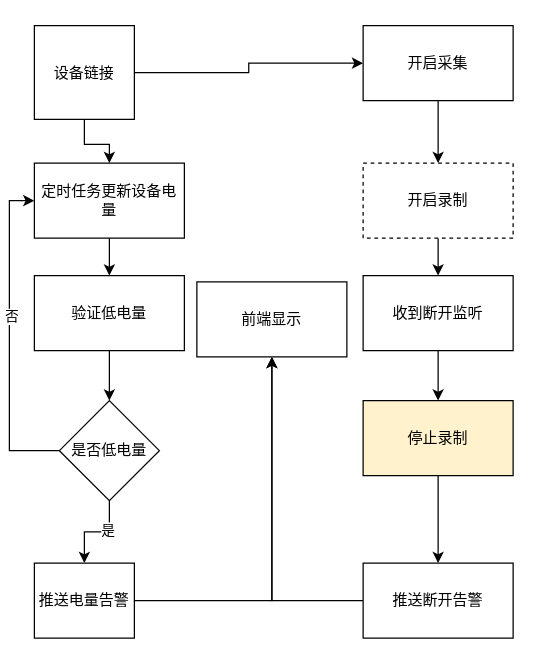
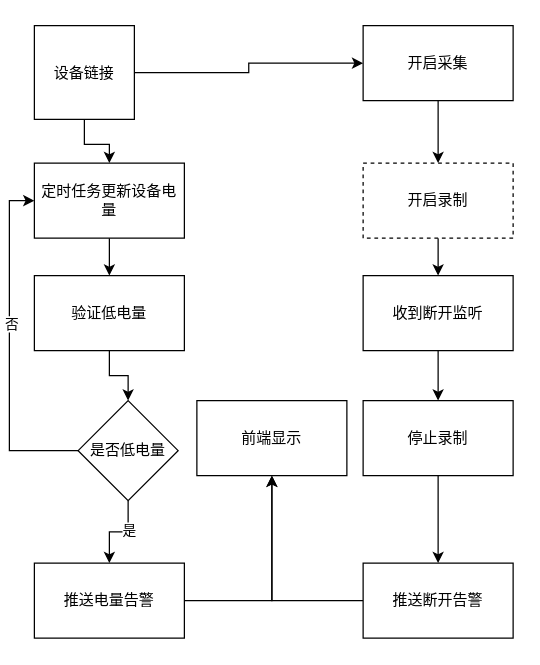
  <mxCell id="0" />
  <mxCell id="1" parent="0" />
  <mxCell id="2" value="" style="edgeStyle=orthogonalEdgeStyle;rounded=0;orthogonalLoop=1;jettySize=auto;html=1;" edge="1" parent="1" source="4" target="6"><mxGeometry relative="1" as="geometry" /></mxCell>
  <mxCell id="3" value="" style="edgeStyle=orthogonalEdgeStyle;rounded=0;orthogonalLoop=1;jettySize=auto;html=1;" edge="1" parent="1" source="4" target="17"><mxGeometry relative="1" as="geometry" /></mxCell>
  <mxCell id="4" value="设备链接" style="rounded=0;whiteSpace=wrap;html=1;" vertex="1" parent="1"><mxGeometry x="20" y="20" width="80" height="75" as="geometry" /></mxCell>
  <mxCell id="5" value="" style="edgeStyle=orthogonalEdgeStyle;rounded=0;orthogonalLoop=1;jettySize=auto;html=1;" edge="1" parent="1" source="6" target="8"><mxGeometry relative="1" as="geometry" /></mxCell>
  <mxCell id="6" value="定时任务更新设备电量" style="whiteSpace=wrap;html=1;rounded=0;" vertex="1" parent="1"><mxGeometry x="20" y="130" width="120" height="60" as="geometry" /></mxCell>
  <mxCell id="7" value="" style="edgeStyle=orthogonalEdgeStyle;rounded=0;orthogonalLoop=1;jettySize=auto;html=1;" edge="1" parent="1" source="8" target="13"><mxGeometry relative="1" as="geometry" /></mxCell>
  <mxCell id="8" value="验证低电量" style="whiteSpace=wrap;html=1;rounded=0;" vertex="1" parent="1"><mxGeometry x="20" y="220" width="120" height="60" as="geometry" /></mxCell>
  <mxCell id="9" value="" style="edgeStyle=orthogonalEdgeStyle;rounded=0;orthogonalLoop=1;jettySize=auto;html=1;" edge="1" parent="1" source="13" target="15"><mxGeometry relative="1" as="geometry" /></mxCell>
  <mxCell id="10" value="是" style="edgeLabel;html=1;align=center;verticalAlign=middle;resizable=0;points=[];" vertex="1" connectable="0" parent="9"><mxGeometry x="-0.233" y="-2" relative="1" as="geometry"><mxPoint as="offset" /></mxGeometry></mxCell>
  <mxCell id="11" style="edgeStyle=orthogonalEdgeStyle;rounded=0;orthogonalLoop=1;jettySize=auto;html=1;entryX=0;entryY=0.5;entryDx=0;entryDy=0;exitX=0;exitY=0.5;exitDx=0;exitDy=0;" edge="1" parent="1" source="13" target="6"><mxGeometry relative="1" as="geometry" /></mxCell>
  <mxCell id="12" value="否" style="edgeLabel;html=1;align=center;verticalAlign=middle;resizable=0;points=[];" vertex="1" connectable="0" parent="11"><mxGeometry x="0.14" y="-1" relative="1" as="geometry"><mxPoint as="offset" /></mxGeometry></mxCell>
- <mxCell id="13" value="是否低电量" style="rhombus;whiteSpace=wrap;html=1;rounded=0;" vertex="1" parent="1"><mxGeometry x="40" y="320" width="80" height="80" as="geometry" /></mxCell>
+ <mxCell id="13" value="是否低电量" style="rhombus;whiteSpace=wrap;html=1;rounded=0;" vertex="1" parent="1"><mxGeometry x="55" y="320" width="80" height="80" as="geometry" /></mxCell>
  <mxCell id="14" value="" style="edgeStyle=orthogonalEdgeStyle;rounded=0;orthogonalLoop=1;jettySize=auto;html=1;" edge="1" parent="1" source="15" target="26"><mxGeometry relative="1" as="geometry" /></mxCell>
- <mxCell id="15" value="推送电量告警" style="whiteSpace=wrap;html=1;rounded=0;" vertex="1" parent="1"><mxGeometry x="20" y="450" width="80" height="60" as="geometry" /></mxCell>
+ <mxCell id="15" value="推送电量告警" style="whiteSpace=wrap;html=1;rounded=0;" vertex="1" parent="1"><mxGeometry x="20" y="450" width="120" height="60" as="geometry" /></mxCell>
  <mxCell id="16" value="" style="edgeStyle=orthogonalEdgeStyle;rounded=0;orthogonalLoop=1;jettySize=auto;html=1;" edge="1" parent="1" source="17" target="19"><mxGeometry relative="1" as="geometry" /></mxCell>
  <mxCell id="17" value="开启采集" style="whiteSpace=wrap;html=1;rounded=0;" vertex="1" parent="1"><mxGeometry x="283" y="20" width="120" height="60" as="geometry" /></mxCell>
  <mxCell id="18" value="" style="edgeStyle=orthogonalEdgeStyle;rounded=0;orthogonalLoop=1;jettySize=auto;html=1;" edge="1" parent="1" source="19" target="21"><mxGeometry relative="1" as="geometry" /></mxCell>
  <mxCell id="19" value="开启录制" style="whiteSpace=wrap;html=1;rounded=0;dashed=1;" vertex="1" parent="1"><mxGeometry x="283" y="130" width="120" height="60" as="geometry" /></mxCell>
  <mxCell id="20" value="" style="edgeStyle=orthogonalEdgeStyle;rounded=0;orthogonalLoop=1;jettySize=auto;html=1;" edge="1" parent="1" source="21" target="23"><mxGeometry relative="1" as="geometry" /></mxCell>
  <mxCell id="21" value="收到断开监听" style="whiteSpace=wrap;html=1;rounded=0;" vertex="1" parent="1"><mxGeometry x="283" y="220" width="120" height="60" as="geometry" /></mxCell>
  <mxCell id="22" value="" style="edgeStyle=orthogonalEdgeStyle;rounded=0;orthogonalLoop=1;jettySize=auto;html=1;" edge="1" parent="1" source="23" target="25"><mxGeometry relative="1" as="geometry" /></mxCell>
- <mxCell id="23" value="停止录制" style="whiteSpace=wrap;html=1;rounded=0;fillColor=#fff2cc;" vertex="1" parent="1"><mxGeometry x="283" y="320" width="120" height="60" as="geometry" /></mxCell>
+ <mxCell id="23" value="停止录制" style="whiteSpace=wrap;html=1;rounded=0;" vertex="1" parent="1"><mxGeometry x="283" y="320" width="120" height="60" as="geometry" /></mxCell>
  <mxCell id="24" style="edgeStyle=orthogonalEdgeStyle;rounded=0;orthogonalLoop=1;jettySize=auto;html=1;" edge="1" parent="1" source="25" target="26"><mxGeometry relative="1" as="geometry" /></mxCell>
  <mxCell id="25" value="推送断开告警" style="whiteSpace=wrap;html=1;rounded=0;" vertex="1" parent="1"><mxGeometry x="283" y="450" width="120" height="60" as="geometry" /></mxCell>
- <mxCell id="26" value="前端显示" style="whiteSpace=wrap;html=1;rounded=0;" vertex="1" parent="1"><mxGeometry x="150" y="225" width="120" height="60" as="geometry" /></mxCell>
+ <mxCell id="26" value="前端显示" style="whiteSpace=wrap;html=1;rounded=0;" vertex="1" parent="1"><mxGeometry x="150" y="320" width="120" height="60" as="geometry" /></mxCell>
